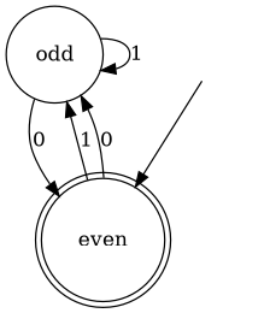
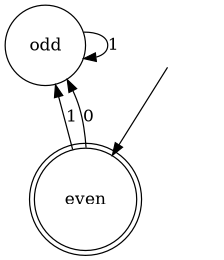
  digraph {
    n1 [label=<<TABLE BORDER="0" CELLBORDER="0" CELLSPACING="0"><TR><TD>odd</TD></TR></TABLE>> shape=circle]
    n2 [label=<<TABLE BORDER="0" CELLBORDER="0" CELLSPACING="0"><TR><TD>even</TD></TR></TABLE>> shape=doublecircle]
    n3 [label=<<TABLE BORDER="0" CELLBORDER="" CELLSPACING="0"><TR><TD>_nil</TD></TR></TABLE>> style=invis]
    n1 -> n1 [label=1]
-   n1 -> n2 [label=0]
    n2 -> n1 [label=1]
    n2 -> n1 [label=0]
    n3 -> n2
  }
